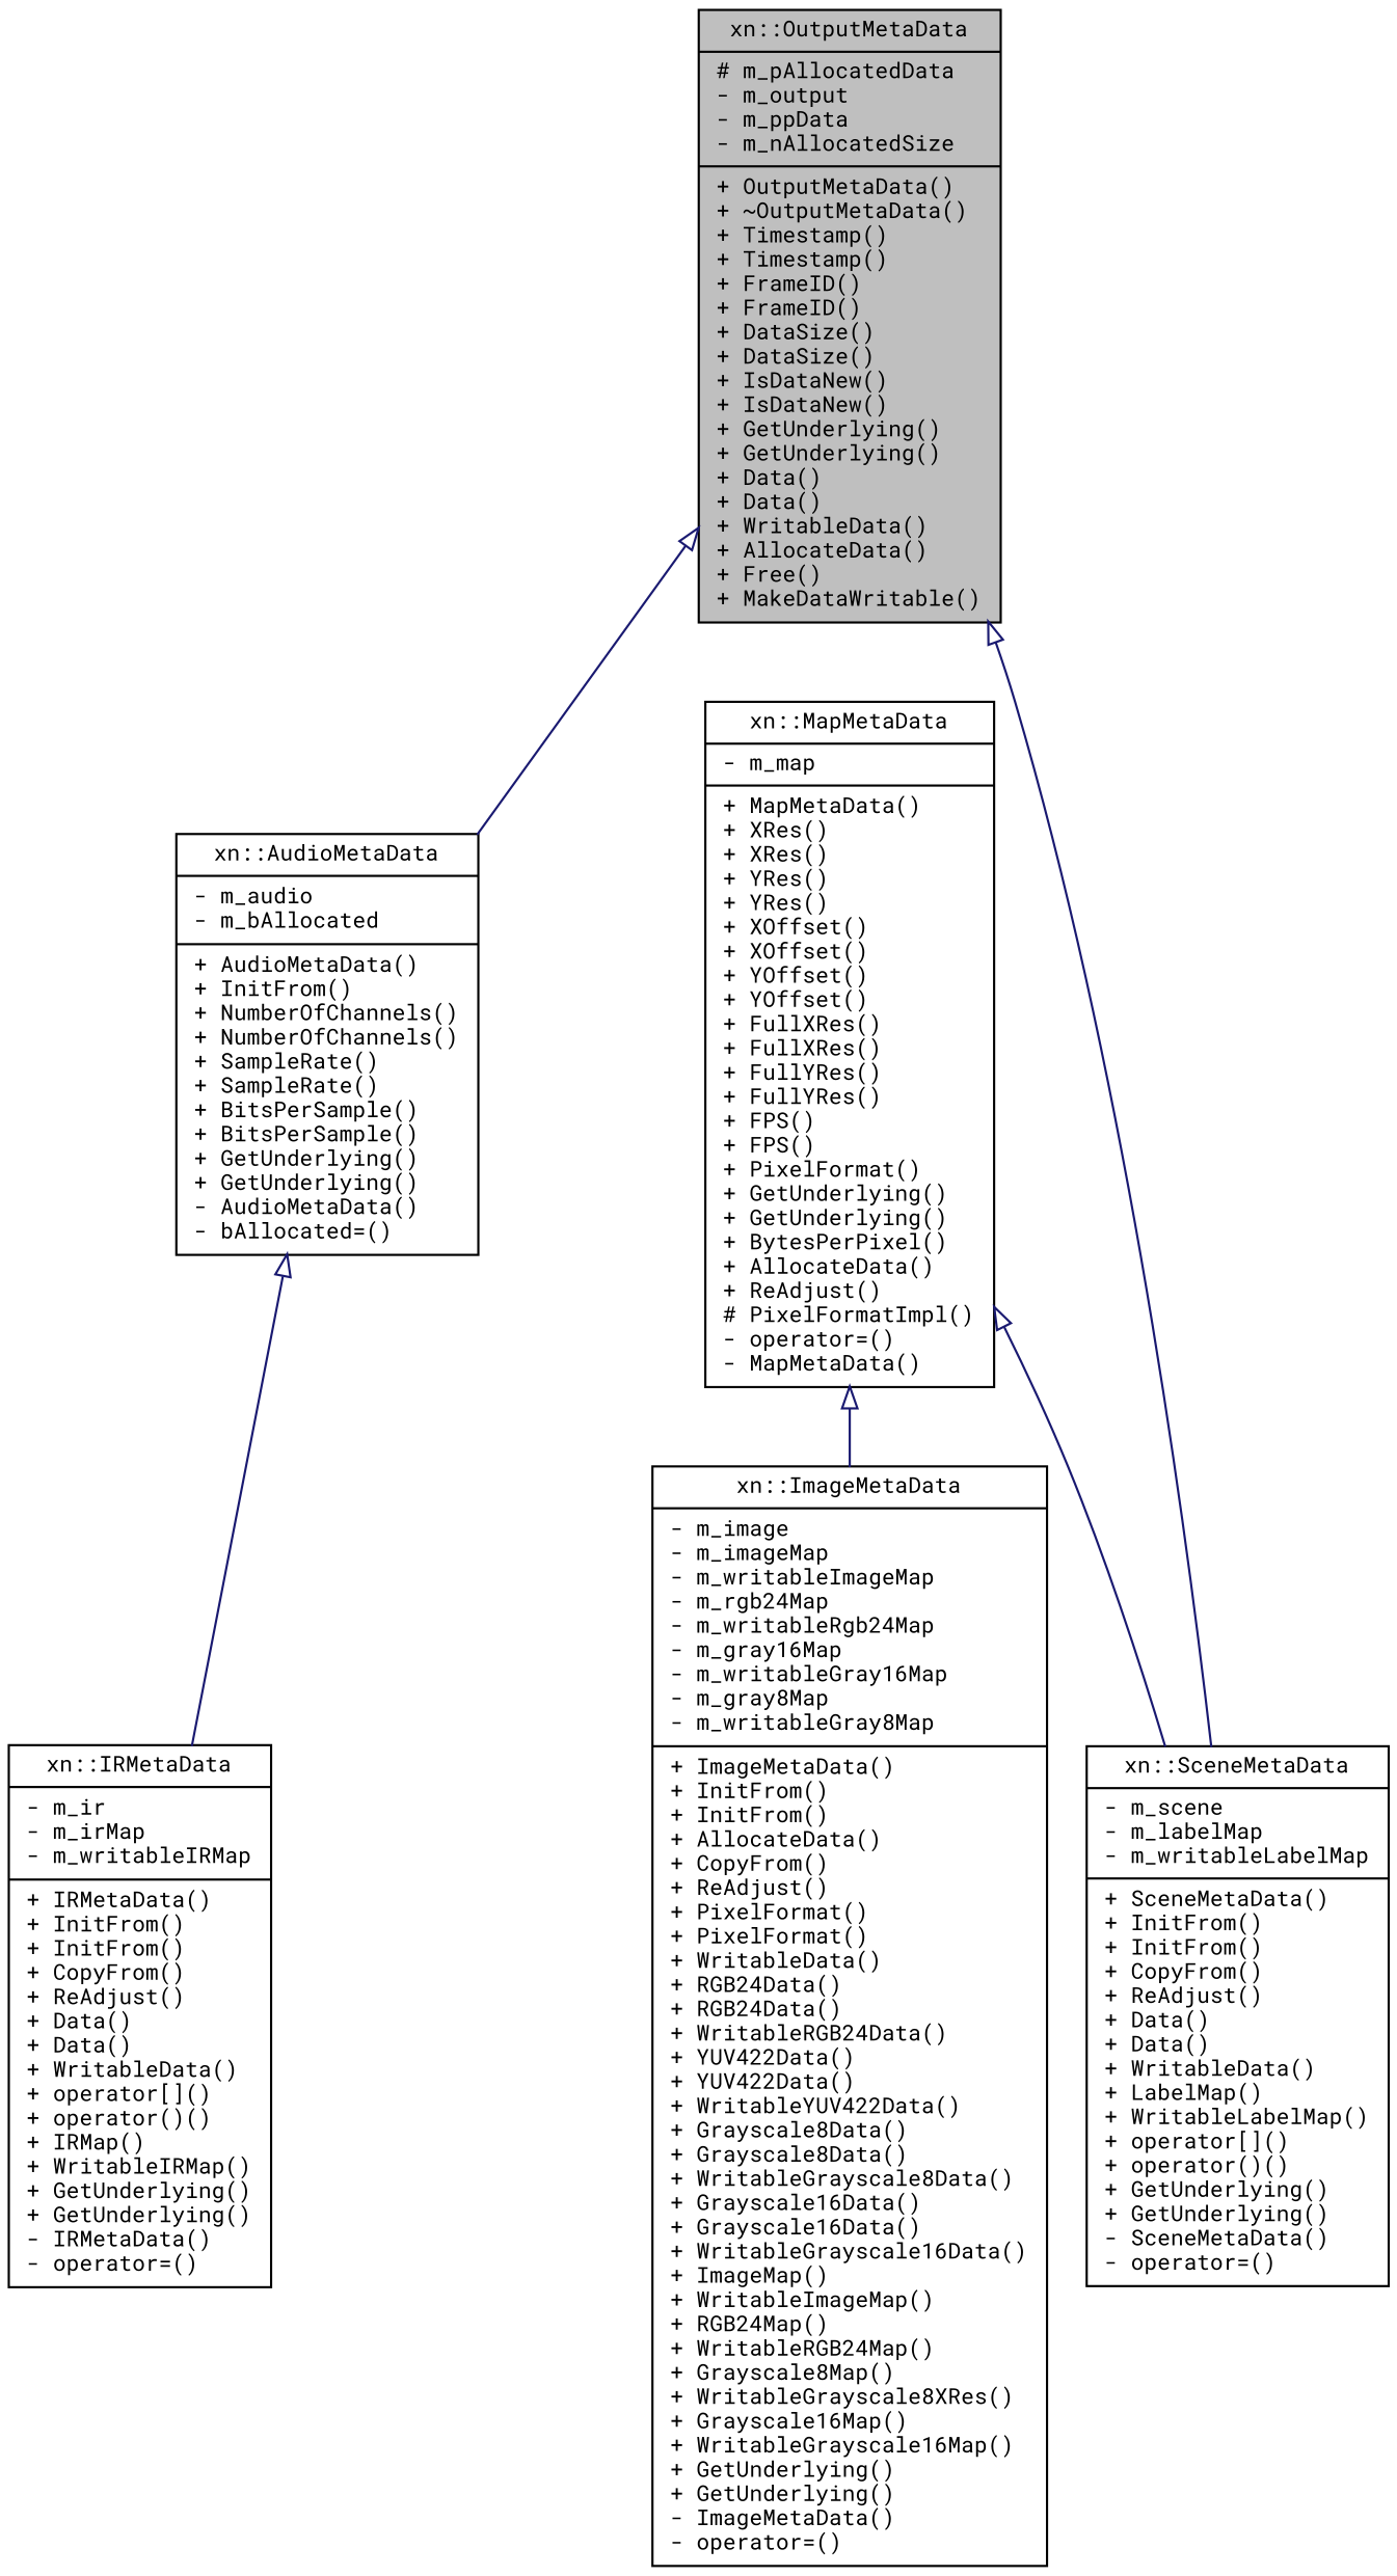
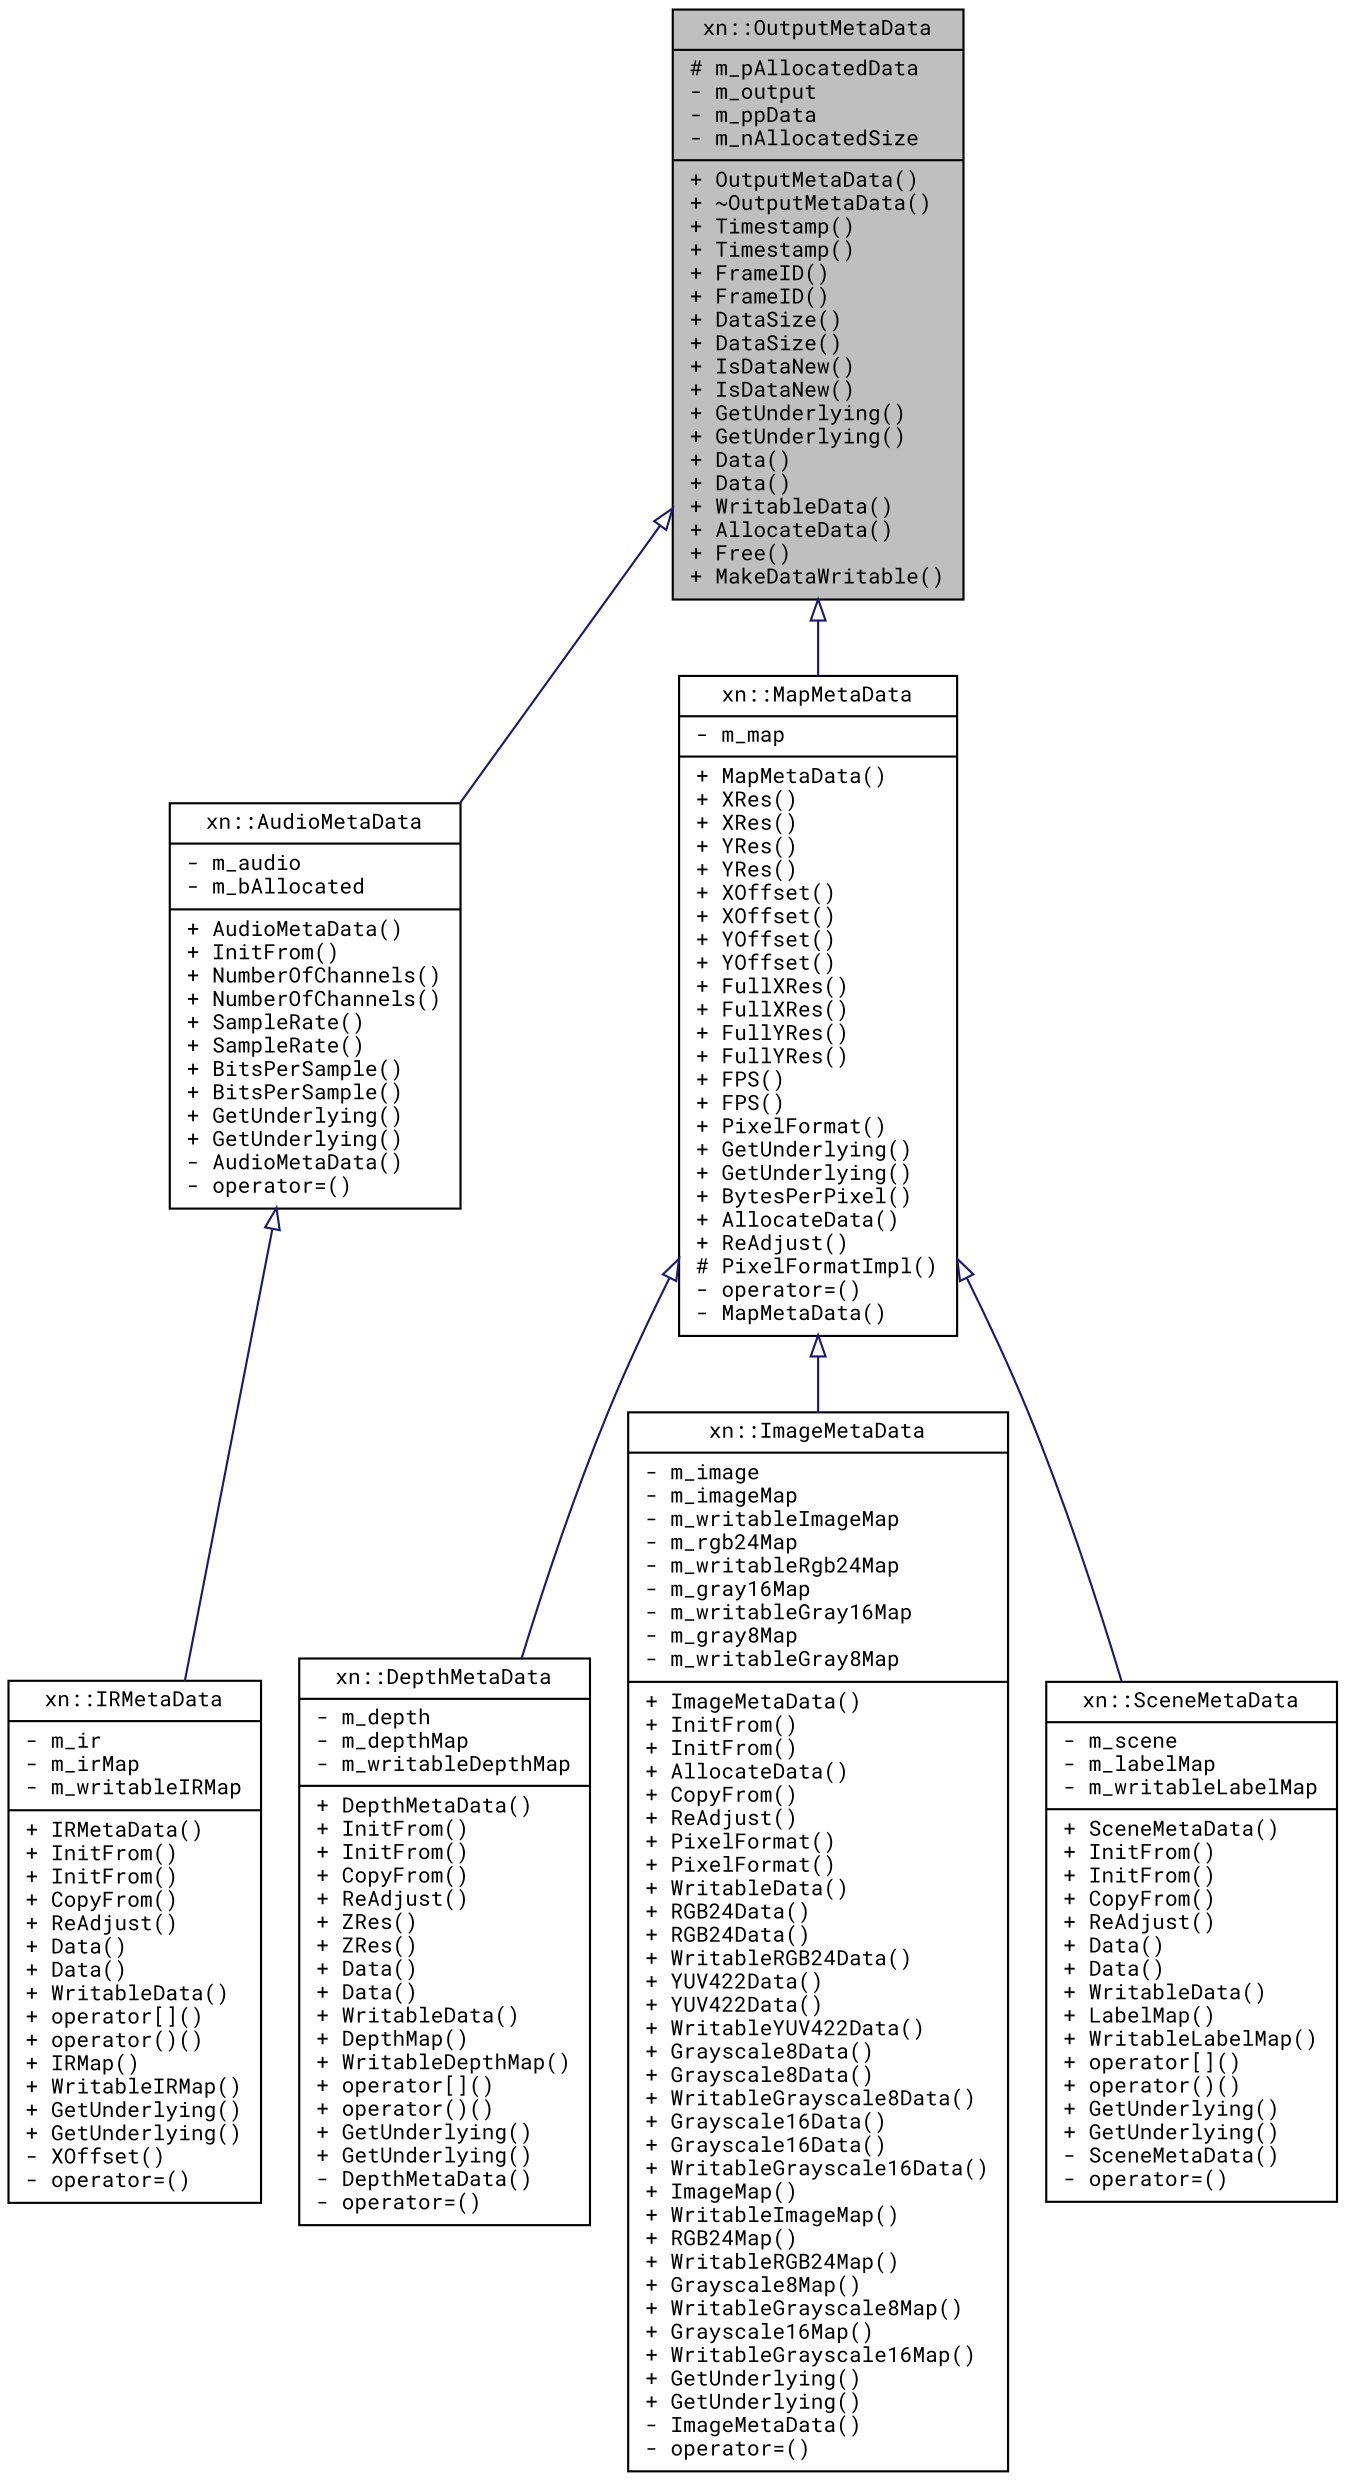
  digraph {
    fontname="Roboto Mono"
    node [color=black fillcolor=white fontname="Roboto Mono" fontsize=10 shape=record style=filled]
    edge [arrowtail=empty color=midnightblue dir=back fontname="Roboto Mono" fontsize=10 labelfontname=FreeSans labelfontsize=10 style=solid]
    n1 [fillcolor=grey75 fontcolor=black height=0.2 label="{xn::OutputMetaData\n|# m_pAllocatedData\l- m_output\l- m_ppData\l- m_nAllocatedSize\l|+ OutputMetaData()\l+ ~OutputMetaData()\l+ Timestamp()\l+ Timestamp()\l+ FrameID()\l+ FrameID()\l+ DataSize()\l+ DataSize()\l+ IsDataNew()\l+ IsDataNew()\l+ GetUnderlying()\l+ GetUnderlying()\l+ Data()\l+ Data()\l+ WritableData()\l+ AllocateData()\l+ Free()\l+ MakeDataWritable()\l}" width=0.4]
-   n2 [height=0.2 label="{xn::AudioMetaData\n|- m_audio\l- m_bAllocated\l|+ AudioMetaData()\l+ InitFrom()\l+ NumberOfChannels()\l+ NumberOfChannels()\l+ SampleRate()\l+ SampleRate()\l+ BitsPerSample()\l+ BitsPerSample()\l+ GetUnderlying()\l+ GetUnderlying()\l- AudioMetaData()\l- bAllocated=()\l}" width=0.4]
+   n2 [height=0.2 label="{xn::AudioMetaData\n|- m_audio\l- m_bAllocated\l|+ AudioMetaData()\l+ InitFrom()\l+ NumberOfChannels()\l+ NumberOfChannels()\l+ SampleRate()\l+ SampleRate()\l+ BitsPerSample()\l+ BitsPerSample()\l+ GetUnderlying()\l+ GetUnderlying()\l- AudioMetaData()\l- operator=()\l}" width=0.4]
    n3 [height=0.2 label="{xn::MapMetaData\n|- m_map\l|+ MapMetaData()\l+ XRes()\l+ XRes()\l+ YRes()\l+ YRes()\l+ XOffset()\l+ XOffset()\l+ YOffset()\l+ YOffset()\l+ FullXRes()\l+ FullXRes()\l+ FullYRes()\l+ FullYRes()\l+ FPS()\l+ FPS()\l+ PixelFormat()\l+ GetUnderlying()\l+ GetUnderlying()\l+ BytesPerPixel()\l+ AllocateData()\l+ ReAdjust()\l# PixelFormatImpl()\l- operator=()\l- MapMetaData()\l}" width=0.4]
-   n4 [height=0.2 label="{xn::IRMetaData\n|- m_ir\l- m_irMap\l- m_writableIRMap\l|+ IRMetaData()\l+ InitFrom()\l+ InitFrom()\l+ CopyFrom()\l+ ReAdjust()\l+ Data()\l+ Data()\l+ WritableData()\l+ operator[]()\l+ operator()()\l+ IRMap()\l+ WritableIRMap()\l+ GetUnderlying()\l+ GetUnderlying()\l- IRMetaData()\l- operator=()\l}" width=0.4]
-   n6 [height=0.2 label="{xn::ImageMetaData\n|- m_image\l- m_imageMap\l- m_writableImageMap\l- m_rgb24Map\l- m_writableRgb24Map\l- m_gray16Map\l- m_writableGray16Map\l- m_gray8Map\l- m_writableGray8Map\l|+ ImageMetaData()\l+ InitFrom()\l+ InitFrom()\l+ AllocateData()\l+ CopyFrom()\l+ ReAdjust()\l+ PixelFormat()\l+ PixelFormat()\l+ WritableData()\l+ RGB24Data()\l+ RGB24Data()\l+ WritableRGB24Data()\l+ YUV422Data()\l+ YUV422Data()\l+ WritableYUV422Data()\l+ Grayscale8Data()\l+ Grayscale8Data()\l+ WritableGrayscale8Data()\l+ Grayscale16Data()\l+ Grayscale16Data()\l+ WritableGrayscale16Data()\l+ ImageMap()\l+ WritableImageMap()\l+ RGB24Map()\l+ WritableRGB24Map()\l+ Grayscale8Map()\l+ WritableGrayscale8XRes()\l+ Grayscale16Map()\l+ WritableGrayscale16Map()\l+ GetUnderlying()\l+ GetUnderlying()\l- ImageMetaData()\l- operator=()\l}" width=0.4]
+   n4 [height=0.2 label="{xn::IRMetaData\n|- m_ir\l- m_irMap\l- m_writableIRMap\l|+ IRMetaData()\l+ InitFrom()\l+ InitFrom()\l+ CopyFrom()\l+ ReAdjust()\l+ Data()\l+ Data()\l+ WritableData()\l+ operator[]()\l+ operator()()\l+ IRMap()\l+ WritableIRMap()\l+ GetUnderlying()\l+ GetUnderlying()\l- XOffset()\l- operator=()\l}" width=0.4]
+   n5 [height=0.2 label="{xn::DepthMetaData\n|- m_depth\l- m_depthMap\l- m_writableDepthMap\l|+ DepthMetaData()\l+ InitFrom()\l+ InitFrom()\l+ CopyFrom()\l+ ReAdjust()\l+ ZRes()\l+ ZRes()\l+ Data()\l+ Data()\l+ WritableData()\l+ DepthMap()\l+ WritableDepthMap()\l+ operator[]()\l+ operator()()\l+ GetUnderlying()\l+ GetUnderlying()\l- DepthMetaData()\l- operator=()\l}" width=0.4]
+   n6 [height=0.2 label="{xn::ImageMetaData\n|- m_image\l- m_imageMap\l- m_writableImageMap\l- m_rgb24Map\l- m_writableRgb24Map\l- m_gray16Map\l- m_writableGray16Map\l- m_gray8Map\l- m_writableGray8Map\l|+ ImageMetaData()\l+ InitFrom()\l+ InitFrom()\l+ AllocateData()\l+ CopyFrom()\l+ ReAdjust()\l+ PixelFormat()\l+ PixelFormat()\l+ WritableData()\l+ RGB24Data()\l+ RGB24Data()\l+ WritableRGB24Data()\l+ YUV422Data()\l+ YUV422Data()\l+ WritableYUV422Data()\l+ Grayscale8Data()\l+ Grayscale8Data()\l+ WritableGrayscale8Data()\l+ Grayscale16Data()\l+ Grayscale16Data()\l+ WritableGrayscale16Data()\l+ ImageMap()\l+ WritableImageMap()\l+ RGB24Map()\l+ WritableRGB24Map()\l+ Grayscale8Map()\l+ WritableGrayscale8Map()\l+ Grayscale16Map()\l+ WritableGrayscale16Map()\l+ GetUnderlying()\l+ GetUnderlying()\l- ImageMetaData()\l- operator=()\l}" width=0.4]
    n7 [height=0.2 label="{xn::SceneMetaData\n|- m_scene\l- m_labelMap\l- m_writableLabelMap\l|+ SceneMetaData()\l+ InitFrom()\l+ InitFrom()\l+ CopyFrom()\l+ ReAdjust()\l+ Data()\l+ Data()\l+ WritableData()\l+ LabelMap()\l+ WritableLabelMap()\l+ operator[]()\l+ operator()()\l+ GetUnderlying()\l+ GetUnderlying()\l- SceneMetaData()\l- operator=()\l}" width=0.4]
    n1 -> n2
-   n1 -> n7
+   n1 -> n3
    n2 -> n4
+   n3 -> n5
    n3 -> n6
    n3 -> n7
  }
